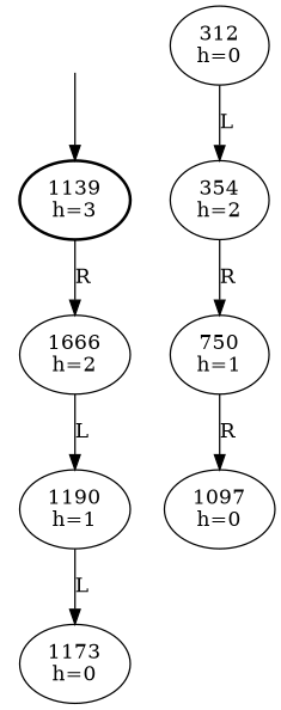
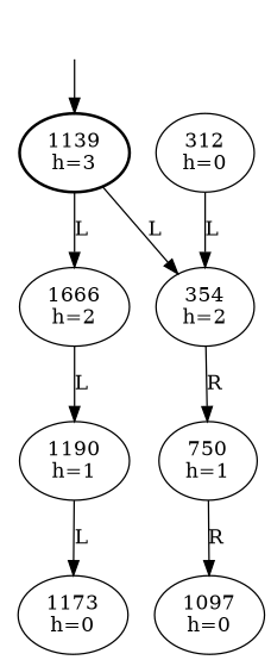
  digraph {
    Dummy [style=invis]
    n2 [label="1139\nh=3" penwidth=2]
    n3 [label="354\nh=2"]
    n4 [label="1666\nh=2"]
    n5 [label="750\nh=1"]
    n6 [label="1190\nh=1"]
    n7 [label="312\nh=0"]
    n8 [label="1097\nh=0"]
    n9 [label="1173\nh=0"]
    Dummy -> n2
-   n2 -> n4 [label=R]
+   n2 -> n3 [label=L]
+   n2 -> n4 [label=L]
    n3 -> n5 [label=R]
    n4 -> n6 [label=L]
    n5 -> n8 [label=R]
    n6 -> n9 [label=L]
    n7 -> n3 [label=L]
  }
